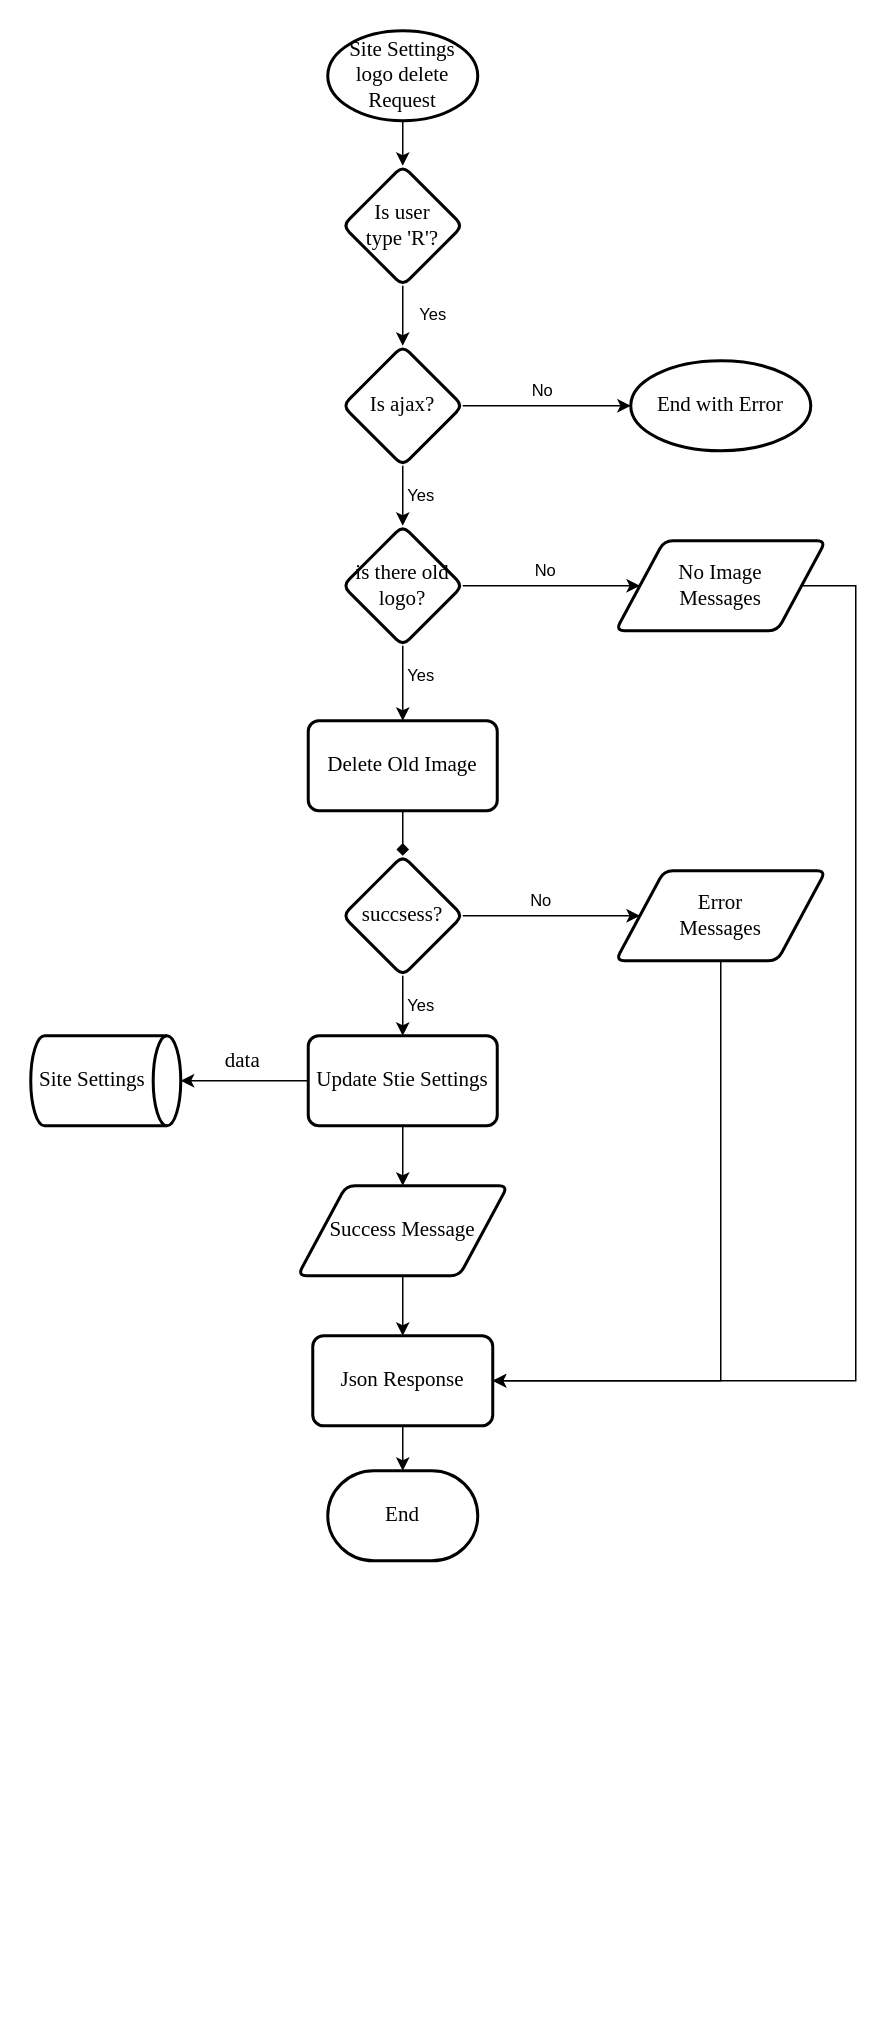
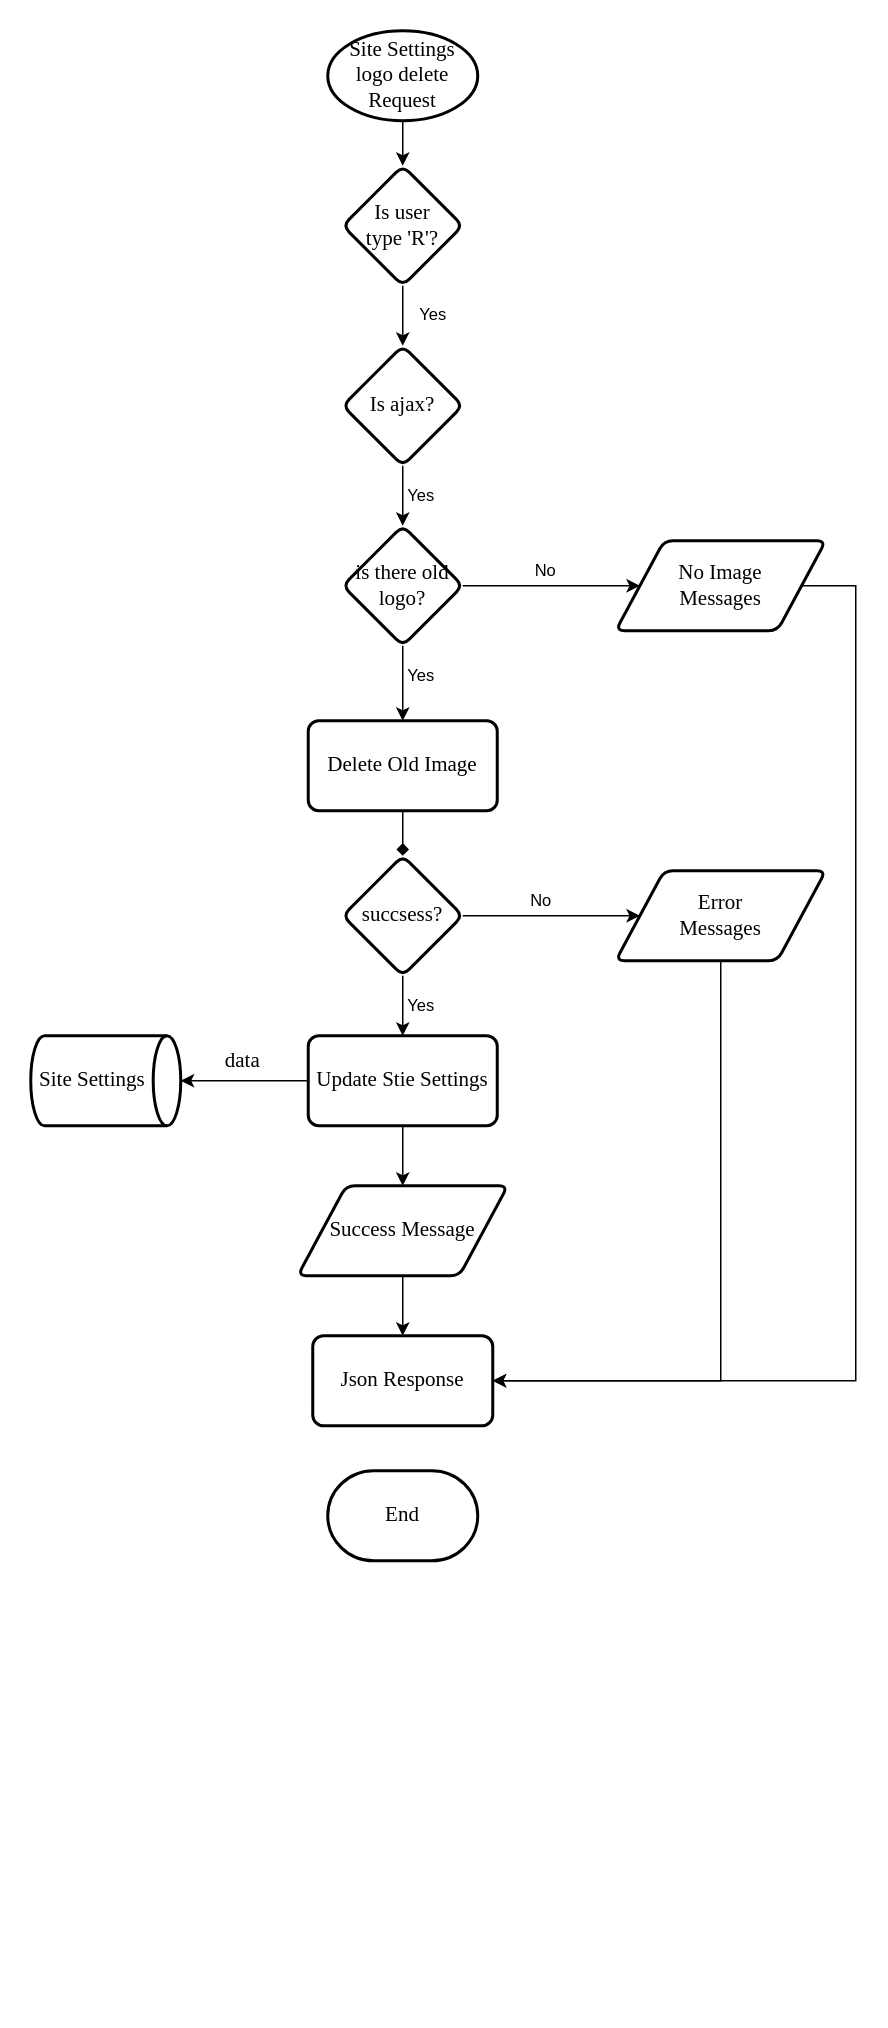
  <mxCell id="0" />
  <mxCell id="1" parent="0" />
  <mxCell id="2" style="edgeStyle=orthogonalEdgeStyle;rounded=0;orthogonalLoop=1;jettySize=auto;html=1;" parent="1" source="3" target="6" edge="1"><mxGeometry relative="1" as="geometry" /></mxCell>
  <mxCell id="3" value="Site Settings logo delete Request" style="strokeWidth=2;html=1;shape=mxgraph.flowchart.start_1;whiteSpace=wrap;fontFamily=Times New Roman;fontSize=14;" parent="1" vertex="1"><mxGeometry x="218" y="20" width="100" height="60" as="geometry" /></mxCell>
  <mxCell id="4" value="" style="edgeStyle=elbowEdgeStyle;rounded=0;orthogonalLoop=1;jettySize=auto;html=1;" parent="1" edge="1"><mxGeometry relative="1" as="geometry"><mxPoint x="268" y="1330" as="sourcePoint" /></mxGeometry></mxCell>
  <mxCell id="5" value="Yes" style="edgeStyle=orthogonalEdgeStyle;rounded=0;orthogonalLoop=1;jettySize=auto;html=1;" parent="1" source="6" target="9" edge="1"><mxGeometry x="-0.071" y="20" relative="1" as="geometry"><mxPoint x="268" y="230" as="targetPoint" /><mxPoint as="offset" /></mxGeometry></mxCell>
  <mxCell id="6" value="Is user &lt;br&gt;type 'R'?" style="rhombus;whiteSpace=wrap;html=1;fontSize=14;fontFamily=Times New Roman;strokeWidth=2;rounded=1;arcSize=12;" parent="1" vertex="1"><mxGeometry x="228" y="110" width="80" height="80" as="geometry" /></mxCell>
  <mxCell id="7" value="Yes" style="edgeStyle=orthogonalEdgeStyle;rounded=0;orthogonalLoop=1;jettySize=auto;html=1;" parent="1" source="9" target="13" edge="1"><mxGeometry y="12" relative="1" as="geometry"><mxPoint as="offset" /><mxPoint x="268" y="350" as="targetPoint" /></mxGeometry></mxCell>
- <mxCell id="8" value="No" style="edgeStyle=orthogonalEdgeStyle;rounded=0;orthogonalLoop=1;jettySize=auto;html=1;" parent="1" source="9" target="10" edge="1"><mxGeometry x="-0.046" y="10" relative="1" as="geometry"><mxPoint x="480" y="270" as="targetPoint" /><mxPoint as="offset" /></mxGeometry></mxCell>
  <mxCell id="9" value="Is ajax?" style="rhombus;whiteSpace=wrap;html=1;fontSize=14;fontFamily=Times New Roman;strokeWidth=2;rounded=1;arcSize=12;" parent="1" vertex="1"><mxGeometry x="228" y="230" width="80" height="80" as="geometry" /></mxCell>
- <mxCell id="10" value="End with Error" style="ellipse;whiteSpace=wrap;html=1;fontSize=14;fontFamily=Times New Roman;strokeWidth=2;rounded=1;arcSize=12;" parent="1" vertex="1"><mxGeometry x="420" y="240" width="120" height="60" as="geometry" /></mxCell>
  <mxCell id="11" value="No" style="edgeStyle=orthogonalEdgeStyle;rounded=0;orthogonalLoop=1;jettySize=auto;html=1;" parent="1" source="13" target="20" edge="1"><mxGeometry x="-0.071" y="10" relative="1" as="geometry"><mxPoint as="offset" /><mxPoint x="420" y="390" as="targetPoint" /></mxGeometry></mxCell>
  <mxCell id="12" value="Yes" style="edgeStyle=orthogonalEdgeStyle;rounded=0;orthogonalLoop=1;jettySize=auto;html=1;" parent="1" source="13" target="15" edge="1"><mxGeometry x="-0.2" y="12" relative="1" as="geometry"><mxPoint as="offset" /></mxGeometry></mxCell>
  <mxCell id="13" value="is there old logo?" style="rhombus;whiteSpace=wrap;html=1;fontSize=14;fontFamily=Times New Roman;strokeWidth=2;rounded=1;arcSize=12;" parent="1" vertex="1"><mxGeometry x="228" y="350" width="80" height="80" as="geometry" /></mxCell>
  <mxCell id="14" style="edgeStyle=orthogonalEdgeStyle;rounded=0;orthogonalLoop=1;jettySize=auto;html=1;endArrow=diamond;" parent="1" source="15" target="23" edge="1"><mxGeometry relative="1" as="geometry" /></mxCell>
  <mxCell id="15" value="Delete Old Image" style="rounded=1;whiteSpace=wrap;html=1;absoluteArcSize=1;arcSize=14;strokeWidth=2;fontFamily=Times New Roman;fontSize=14;" parent="1" vertex="1"><mxGeometry x="205" y="480" width="126" height="60" as="geometry" /></mxCell>
  <mxCell id="16" style="edgeStyle=orthogonalEdgeStyle;rounded=0;orthogonalLoop=1;jettySize=auto;html=1;fontFamily=Times New Roman;fontSize=14;" parent="1" source="27" target="18" edge="1"><mxGeometry relative="1" as="geometry"><mxPoint x="201" y="720" as="sourcePoint" /></mxGeometry></mxCell>
  <mxCell id="17" value="data" style="edgeLabel;html=1;align=center;verticalAlign=middle;resizable=0;points=[];fontSize=14;fontFamily=Times New Roman;" parent="16" connectable="0" vertex="1"><mxGeometry x="0.307" y="-2" relative="1" as="geometry"><mxPoint x="11" y="-12" as="offset" /></mxGeometry></mxCell>
  <mxCell id="18" value="Site Settings&amp;nbsp; &amp;nbsp; &amp;nbsp;" style="strokeWidth=2;html=1;shape=mxgraph.flowchart.direct_data;whiteSpace=wrap;fontFamily=Times New Roman;fontSize=14;" parent="1" vertex="1"><mxGeometry x="20" y="690" width="100" height="60" as="geometry" /></mxCell>
  <mxCell id="19" style="edgeStyle=orthogonalEdgeStyle;rounded=0;orthogonalLoop=1;jettySize=auto;html=1;" parent="1" source="20" target="32" edge="1"><mxGeometry relative="1" as="geometry"><Array as="points"><mxPoint x="570" y="390" /><mxPoint x="570" y="920" /></Array></mxGeometry></mxCell>
  <mxCell id="20" value="No Image&lt;br&gt;Messages" style="shape=parallelogram;html=1;strokeWidth=2;perimeter=parallelogramPerimeter;whiteSpace=wrap;rounded=1;arcSize=12;size=0.23;fontFamily=Times New Roman;fontSize=14;" parent="1" vertex="1"><mxGeometry x="410" y="360" width="140" height="60" as="geometry" /></mxCell>
  <mxCell id="21" value="No" style="edgeStyle=orthogonalEdgeStyle;rounded=0;orthogonalLoop=1;jettySize=auto;html=1;entryX=0;entryY=0.5;entryDx=0;entryDy=0;" parent="1" source="23" target="25" edge="1"><mxGeometry x="-0.119" y="10" relative="1" as="geometry"><mxPoint as="offset" /></mxGeometry></mxCell>
  <mxCell id="22" value="Yes" style="edgeStyle=orthogonalEdgeStyle;rounded=0;orthogonalLoop=1;jettySize=auto;html=1;" parent="1" source="23" target="27" edge="1"><mxGeometry y="12" relative="1" as="geometry"><mxPoint as="offset" /></mxGeometry></mxCell>
  <mxCell id="23" value="succsess?" style="rhombus;whiteSpace=wrap;html=1;fontSize=14;fontFamily=Times New Roman;strokeWidth=2;rounded=1;arcSize=12;" parent="1" vertex="1"><mxGeometry x="228" y="570" width="80" height="80" as="geometry" /></mxCell>
  <mxCell id="24" style="edgeStyle=orthogonalEdgeStyle;rounded=0;orthogonalLoop=1;jettySize=auto;html=1;" parent="1" source="25" target="32" edge="1"><mxGeometry relative="1" as="geometry"><Array as="points"><mxPoint x="480" y="920" /></Array></mxGeometry></mxCell>
  <mxCell id="25" value="Error&lt;br&gt;Messages" style="shape=parallelogram;html=1;strokeWidth=2;perimeter=parallelogramPerimeter;whiteSpace=wrap;rounded=1;arcSize=12;size=0.23;fontFamily=Times New Roman;fontSize=14;" parent="1" vertex="1"><mxGeometry x="410" y="580" width="140" height="60" as="geometry" /></mxCell>
  <mxCell id="26" style="edgeStyle=orthogonalEdgeStyle;rounded=0;orthogonalLoop=1;jettySize=auto;html=1;" parent="1" source="27" target="30" edge="1"><mxGeometry relative="1" as="geometry" /></mxCell>
  <mxCell id="27" value="Update Stie Settings" style="rounded=1;whiteSpace=wrap;html=1;absoluteArcSize=1;arcSize=14;strokeWidth=2;fontFamily=Times New Roman;fontSize=14;" parent="1" vertex="1"><mxGeometry x="205" y="690" width="126" height="60" as="geometry" /></mxCell>
  <mxCell id="28" value="End" style="strokeWidth=2;html=1;shape=mxgraph.flowchart.terminator;whiteSpace=wrap;fontFamily=Times New Roman;fontSize=14;" parent="1" vertex="1"><mxGeometry x="218" y="980" width="100" height="60" as="geometry" /></mxCell>
  <mxCell id="29" style="edgeStyle=orthogonalEdgeStyle;rounded=0;orthogonalLoop=1;jettySize=auto;html=1;" parent="1" source="30" target="32" edge="1"><mxGeometry relative="1" as="geometry" /></mxCell>
  <mxCell id="30" value="Success Message" style="shape=parallelogram;html=1;strokeWidth=2;perimeter=parallelogramPerimeter;whiteSpace=wrap;rounded=1;arcSize=12;size=0.23;fontFamily=Times New Roman;fontSize=14;" parent="1" vertex="1"><mxGeometry x="198" y="790" width="140" height="60" as="geometry" /></mxCell>
- <mxCell id="31" style="edgeStyle=orthogonalEdgeStyle;rounded=0;orthogonalLoop=1;jettySize=auto;html=1;" parent="1" source="32" target="28" edge="1"><mxGeometry relative="1" as="geometry" /></mxCell>
  <mxCell id="32" value="Json Response" style="whiteSpace=wrap;html=1;fontSize=14;fontFamily=Times New Roman;strokeWidth=2;rounded=1;arcSize=12;" parent="1" vertex="1"><mxGeometry x="208" y="890" width="120" height="60" as="geometry" /></mxCell>
